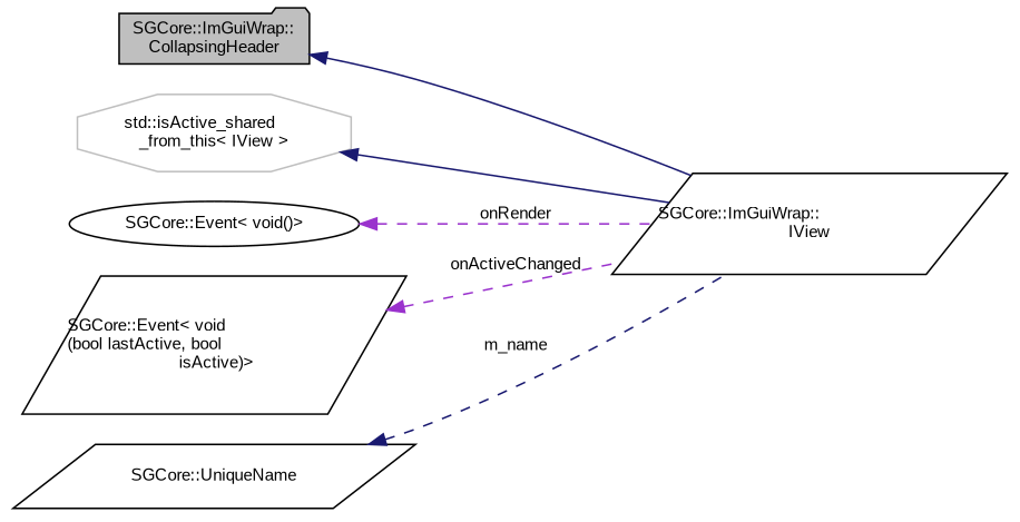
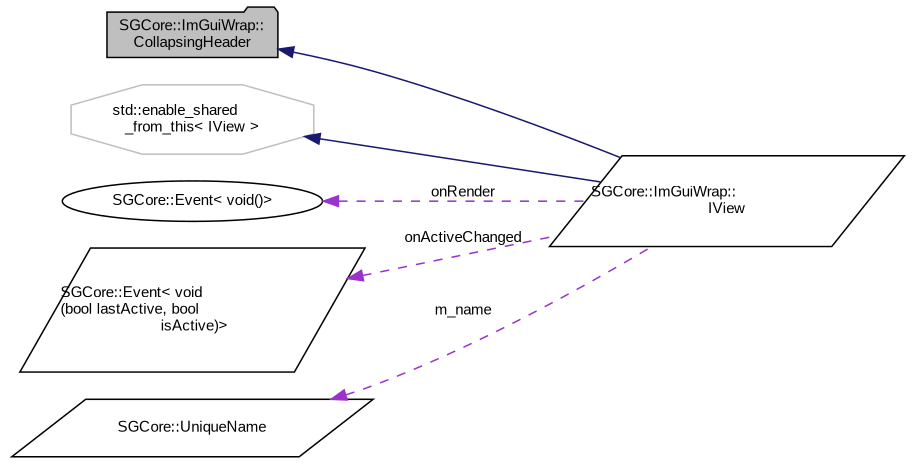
  digraph {
    fontname="Liberation Sans"
    rankdir=LR
    node [color=black fillcolor=white fontname="Liberation Sans" fontsize=10 shape=parallelogram style=filled]
    edge [color=darkorchid3 dir=back fontname="Liberation Sans" fontsize=10 labelfontname=Helvetica labelfontsize=10 style=dashed]
    n1 [fillcolor=grey75 fontcolor=black height=0.2 label="SGCore::ImGuiWrap::\lCollapsingHeader" shape=folder width=0.4]
    n2 [height=0.2 label="SGCore::ImGuiWrap::\lIView" width=0.4]
-   n3 [color=grey75 height=0.2 label="std::isActive_shared\l_from_this\< IView \>" shape=octagon width=0.4]
+   n3 [color=grey75 height=0.2 label="std::enable_shared\l_from_this\< IView \>" shape=octagon width=0.4]
    n4 [height=0.2 label="SGCore::Event\< void()\>" shape=ellipse width=0.4]
    n5 [height=0.2 label="SGCore::Event\< void\l(bool lastActive, bool\l isActive)\>" width=0.4]
    n6 [height=0.2 label="SGCore::UniqueName" width=0.4]
    n1 -> n2 [color=midnightblue style=solid]
    n3 -> n2 [color=midnightblue style=solid]
    n4 -> n2 [label=" onRender"]
    n5 -> n2 [label=" onActiveChanged"]
-   n6 -> n2 [color=midnightblue label=" m_name"]
+   n6 -> n2 [label=" m_name"]
  }
